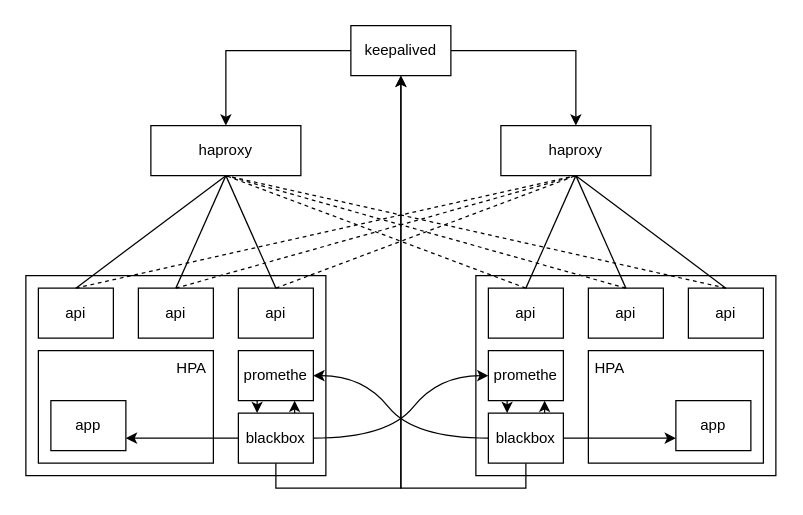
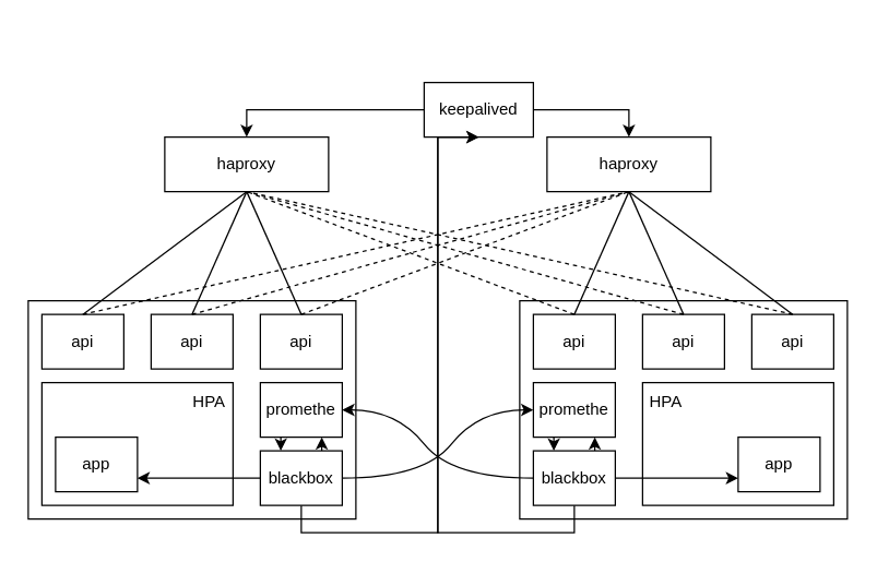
  <mxCell id="0" />
  <mxCell id="1" parent="0" />
  <mxCell id="2" value="haproxy" style="rounded=0;whiteSpace=wrap;html=1;" vertex="1" parent="1"><mxGeometry x="120" y="100" width="120" height="40" as="geometry" /></mxCell>
  <mxCell id="3" value="haproxy" style="rounded=0;whiteSpace=wrap;html=1;" vertex="1" parent="1"><mxGeometry x="400" y="100" width="120" height="40" as="geometry" /></mxCell>
  <mxCell id="4" style="edgeStyle=orthogonalEdgeStyle;rounded=0;orthogonalLoop=1;jettySize=auto;html=1;exitX=1;exitY=0.5;exitDx=0;exitDy=0;entryX=0.5;entryY=0;entryDx=0;entryDy=0;" edge="1" parent="1" source="6" target="3"><mxGeometry relative="1" as="geometry" /></mxCell>
  <mxCell id="5" style="edgeStyle=orthogonalEdgeStyle;rounded=0;orthogonalLoop=1;jettySize=auto;html=1;exitX=0;exitY=0.5;exitDx=0;exitDy=0;entryX=0.5;entryY=0;entryDx=0;entryDy=0;" edge="1" parent="1" source="6" target="2"><mxGeometry relative="1" as="geometry" /></mxCell>
- <mxCell id="6" value="keepalived" style="rounded=0;whiteSpace=wrap;html=1;" vertex="1" parent="1"><mxGeometry x="280" y="20" width="80" height="40" as="geometry" /></mxCell>
+ <mxCell id="6" value="keepalived" style="rounded=0;whiteSpace=wrap;html=1;" vertex="1" parent="1"><mxGeometry x="310" y="60" width="80" height="40" as="geometry" /></mxCell>
  <mxCell id="7" value="" style="rounded=0;whiteSpace=wrap;html=1;" vertex="1" parent="1"><mxGeometry x="20" y="220" width="240" height="160" as="geometry" /></mxCell>
  <mxCell id="8" value="" style="rounded=0;whiteSpace=wrap;html=1;" vertex="1" parent="1"><mxGeometry x="380" y="220" width="240" height="160" as="geometry" /></mxCell>
  <mxCell id="9" value="" style="endArrow=none;html=1;rounded=0;entryX=0.5;entryY=1;entryDx=0;entryDy=0;exitX=0.5;exitY=0;exitDx=0;exitDy=0;" edge="1" parent="1" source="10" target="2"><mxGeometry width="50" height="50" relative="1" as="geometry"><mxPoint x="60" y="170" as="sourcePoint" /><mxPoint x="330" y="280" as="targetPoint" /></mxGeometry></mxCell>
  <mxCell id="10" value="api" style="rounded=0;whiteSpace=wrap;html=1;" vertex="1" parent="1"><mxGeometry x="30" y="230" width="60" height="40" as="geometry" /></mxCell>
  <mxCell id="11" value="api" style="rounded=0;whiteSpace=wrap;html=1;" vertex="1" parent="1"><mxGeometry x="110" y="230" width="60" height="40" as="geometry" /></mxCell>
  <mxCell id="12" value="api" style="rounded=0;whiteSpace=wrap;html=1;" vertex="1" parent="1"><mxGeometry x="190" y="230" width="60" height="40" as="geometry" /></mxCell>
  <mxCell id="13" value="api" style="rounded=0;whiteSpace=wrap;html=1;" vertex="1" parent="1"><mxGeometry x="390" y="230" width="60" height="40" as="geometry" /></mxCell>
  <mxCell id="14" value="api" style="rounded=0;whiteSpace=wrap;html=1;" vertex="1" parent="1"><mxGeometry x="470" y="230" width="60" height="40" as="geometry" /></mxCell>
  <mxCell id="15" value="api" style="rounded=0;whiteSpace=wrap;html=1;" vertex="1" parent="1"><mxGeometry x="550" y="230" width="60" height="40" as="geometry" /></mxCell>
  <mxCell id="16" value="" style="endArrow=none;html=1;rounded=0;entryX=0.5;entryY=1;entryDx=0;entryDy=0;exitX=0.5;exitY=0;exitDx=0;exitDy=0;" edge="1" parent="1" source="11" target="2"><mxGeometry width="50" height="50" relative="1" as="geometry"><mxPoint x="280" y="330" as="sourcePoint" /><mxPoint x="330" y="280" as="targetPoint" /></mxGeometry></mxCell>
  <mxCell id="17" value="" style="endArrow=none;html=1;rounded=0;entryX=0.5;entryY=1;entryDx=0;entryDy=0;exitX=0.5;exitY=0;exitDx=0;exitDy=0;" edge="1" parent="1" source="12" target="2"><mxGeometry width="50" height="50" relative="1" as="geometry"><mxPoint x="280" y="330" as="sourcePoint" /><mxPoint x="330" y="280" as="targetPoint" /></mxGeometry></mxCell>
  <mxCell id="18" value="" style="endArrow=none;dashed=1;html=1;rounded=0;entryX=0.5;entryY=1;entryDx=0;entryDy=0;exitX=0.5;exitY=0;exitDx=0;exitDy=0;" edge="1" parent="1" source="15" target="2"><mxGeometry width="50" height="50" relative="1" as="geometry"><mxPoint x="280" y="330" as="sourcePoint" /><mxPoint x="330" y="280" as="targetPoint" /></mxGeometry></mxCell>
  <mxCell id="19" value="" style="endArrow=none;dashed=1;html=1;rounded=0;entryX=0.5;entryY=1;entryDx=0;entryDy=0;exitX=0.5;exitY=0;exitDx=0;exitDy=0;" edge="1" parent="1" source="14" target="2"><mxGeometry width="50" height="50" relative="1" as="geometry"><mxPoint x="280" y="330" as="sourcePoint" /><mxPoint x="330" y="280" as="targetPoint" /></mxGeometry></mxCell>
  <mxCell id="20" value="" style="endArrow=none;dashed=1;html=1;rounded=0;entryX=0.5;entryY=1;entryDx=0;entryDy=0;exitX=0.5;exitY=0;exitDx=0;exitDy=0;" edge="1" parent="1" source="13" target="2"><mxGeometry width="50" height="50" relative="1" as="geometry"><mxPoint x="280" y="330" as="sourcePoint" /><mxPoint x="330" y="280" as="targetPoint" /></mxGeometry></mxCell>
  <mxCell id="21" value="" style="endArrow=none;dashed=1;html=1;rounded=0;entryX=0.5;entryY=1;entryDx=0;entryDy=0;exitX=0.5;exitY=0;exitDx=0;exitDy=0;" edge="1" parent="1" source="10" target="3"><mxGeometry width="50" height="50" relative="1" as="geometry"><mxPoint x="280" y="330" as="sourcePoint" /><mxPoint x="330" y="280" as="targetPoint" /></mxGeometry></mxCell>
  <mxCell id="22" value="" style="endArrow=none;dashed=1;html=1;rounded=0;entryX=0.5;entryY=1;entryDx=0;entryDy=0;exitX=0.5;exitY=0;exitDx=0;exitDy=0;" edge="1" parent="1" source="11" target="3"><mxGeometry width="50" height="50" relative="1" as="geometry"><mxPoint x="280" y="330" as="sourcePoint" /><mxPoint x="330" y="280" as="targetPoint" /></mxGeometry></mxCell>
  <mxCell id="23" value="" style="endArrow=none;dashed=1;html=1;rounded=0;entryX=0.5;entryY=1;entryDx=0;entryDy=0;exitX=0.5;exitY=0;exitDx=0;exitDy=0;" edge="1" parent="1" source="12" target="3"><mxGeometry width="50" height="50" relative="1" as="geometry"><mxPoint x="280" y="330" as="sourcePoint" /><mxPoint x="330" y="280" as="targetPoint" /></mxGeometry></mxCell>
  <mxCell id="24" value="" style="endArrow=none;html=1;rounded=0;entryX=0.5;entryY=1;entryDx=0;entryDy=0;exitX=0.5;exitY=0;exitDx=0;exitDy=0;" edge="1" parent="1" source="13" target="3"><mxGeometry width="50" height="50" relative="1" as="geometry"><mxPoint x="280" y="330" as="sourcePoint" /><mxPoint x="330" y="280" as="targetPoint" /></mxGeometry></mxCell>
  <mxCell id="25" value="" style="endArrow=none;html=1;rounded=0;entryX=0.5;entryY=1;entryDx=0;entryDy=0;exitX=0.5;exitY=0;exitDx=0;exitDy=0;" edge="1" parent="1" source="14" target="3"><mxGeometry width="50" height="50" relative="1" as="geometry"><mxPoint x="280" y="330" as="sourcePoint" /><mxPoint x="330" y="280" as="targetPoint" /></mxGeometry></mxCell>
  <mxCell id="26" value="" style="endArrow=none;html=1;rounded=0;entryX=0.5;entryY=1;entryDx=0;entryDy=0;exitX=0.5;exitY=0;exitDx=0;exitDy=0;" edge="1" parent="1" source="15" target="3"><mxGeometry width="50" height="50" relative="1" as="geometry"><mxPoint x="280" y="330" as="sourcePoint" /><mxPoint x="330" y="280" as="targetPoint" /></mxGeometry></mxCell>
  <mxCell id="27" style="edgeStyle=orthogonalEdgeStyle;rounded=0;orthogonalLoop=1;jettySize=auto;html=1;exitX=0.5;exitY=1;exitDx=0;exitDy=0;entryX=0.5;entryY=1;entryDx=0;entryDy=0;" edge="1" parent="1" source="29" target="6"><mxGeometry relative="1" as="geometry"><mxPoint x="-70" y="60" as="targetPoint" /><Array as="points"><mxPoint x="220" y="390" /><mxPoint x="320" y="390" /></Array></mxGeometry></mxCell>
  <mxCell id="28" style="edgeStyle=orthogonalEdgeStyle;rounded=0;sketch=0;orthogonalLoop=1;jettySize=auto;html=1;exitX=0.75;exitY=0;exitDx=0;exitDy=0;entryX=0.75;entryY=1;entryDx=0;entryDy=0;" edge="1" parent="1" source="29" target="39"><mxGeometry relative="1" as="geometry" /></mxCell>
  <mxCell id="29" value="blackbox" style="rounded=0;whiteSpace=wrap;html=1;" vertex="1" parent="1"><mxGeometry x="190" y="330" width="60" height="40" as="geometry" /></mxCell>
  <mxCell id="30" style="edgeStyle=orthogonalEdgeStyle;rounded=0;orthogonalLoop=1;jettySize=auto;html=1;exitX=0.5;exitY=1;exitDx=0;exitDy=0;entryX=0.5;entryY=1;entryDx=0;entryDy=0;" edge="1" parent="1" source="32" target="6"><mxGeometry relative="1" as="geometry"><mxPoint x="340" y="90" as="targetPoint" /><Array as="points"><mxPoint x="420" y="390" /><mxPoint x="320" y="390" /></Array></mxGeometry></mxCell>
  <mxCell id="31" style="edgeStyle=orthogonalEdgeStyle;rounded=0;sketch=0;orthogonalLoop=1;jettySize=auto;html=1;exitX=0.75;exitY=0;exitDx=0;exitDy=0;entryX=0.75;entryY=1;entryDx=0;entryDy=0;" edge="1" parent="1" source="32" target="37"><mxGeometry relative="1" as="geometry" /></mxCell>
  <mxCell id="32" value="blackbox" style="rounded=0;whiteSpace=wrap;html=1;" vertex="1" parent="1"><mxGeometry x="390" y="330" width="60" height="40" as="geometry" /></mxCell>
  <mxCell id="33" value="&amp;nbsp;HPA" style="rounded=0;whiteSpace=wrap;html=1;align=left;verticalAlign=top;" vertex="1" parent="1"><mxGeometry x="470" y="280" width="140" height="90" as="geometry" /></mxCell>
  <mxCell id="34" value="app" style="rounded=0;whiteSpace=wrap;html=1;" vertex="1" parent="1"><mxGeometry x="540" y="320" width="60" height="40" as="geometry" /></mxCell>
  <mxCell id="35" style="edgeStyle=orthogonalEdgeStyle;rounded=0;orthogonalLoop=1;jettySize=auto;html=1;exitX=1;exitY=0.5;exitDx=0;exitDy=0;entryX=0;entryY=0.75;entryDx=0;entryDy=0;sketch=0;" edge="1" parent="1" source="32" target="34"><mxGeometry relative="1" as="geometry"><Array as="points"><mxPoint x="470" y="350" /><mxPoint x="470" y="350" /></Array></mxGeometry></mxCell>
  <mxCell id="36" style="edgeStyle=orthogonalEdgeStyle;rounded=0;sketch=0;orthogonalLoop=1;jettySize=auto;html=1;exitX=0.25;exitY=1;exitDx=0;exitDy=0;entryX=0.25;entryY=0;entryDx=0;entryDy=0;" edge="1" parent="1" source="37" target="32"><mxGeometry relative="1" as="geometry" /></mxCell>
  <mxCell id="37" value="promethe" style="rounded=0;whiteSpace=wrap;html=1;" vertex="1" parent="1"><mxGeometry x="390" y="280" width="60" height="40" as="geometry" /></mxCell>
  <mxCell id="38" style="edgeStyle=orthogonalEdgeStyle;rounded=0;sketch=0;orthogonalLoop=1;jettySize=auto;html=1;exitX=0.25;exitY=1;exitDx=0;exitDy=0;entryX=0.25;entryY=0;entryDx=0;entryDy=0;" edge="1" parent="1" source="39" target="29"><mxGeometry relative="1" as="geometry" /></mxCell>
  <mxCell id="39" value="promethe" style="rounded=0;whiteSpace=wrap;html=1;" vertex="1" parent="1"><mxGeometry x="190" y="280" width="60" height="40" as="geometry" /></mxCell>
  <mxCell id="40" value="&lt;div align=&quot;right&quot;&gt;HPA&amp;nbsp; &lt;/div&gt;" style="rounded=0;whiteSpace=wrap;html=1;align=right;verticalAlign=top;" vertex="1" parent="1"><mxGeometry x="30" y="280" width="140" height="90" as="geometry" /></mxCell>
  <mxCell id="41" style="edgeStyle=orthogonalEdgeStyle;rounded=0;sketch=0;orthogonalLoop=1;jettySize=auto;html=1;exitX=0;exitY=0.5;exitDx=0;exitDy=0;entryX=1;entryY=0.75;entryDx=0;entryDy=0;" edge="1" parent="1" source="29" target="42"><mxGeometry relative="1" as="geometry"><Array as="points"><mxPoint x="180" y="350" /><mxPoint x="180" y="350" /></Array></mxGeometry></mxCell>
  <mxCell id="42" value="app" style="rounded=0;whiteSpace=wrap;html=1;" vertex="1" parent="1"><mxGeometry x="40" y="320" width="60" height="40" as="geometry" /></mxCell>
  <mxCell id="43" value="" style="curved=1;endArrow=classic;html=1;rounded=0;shadow=0;sketch=0;jumpSize=6;entryX=0;entryY=0.5;entryDx=0;entryDy=0;exitX=1;exitY=0.5;exitDx=0;exitDy=0;" edge="1" parent="1" source="29" target="37"><mxGeometry width="50" height="50" relative="1" as="geometry"><mxPoint x="-60" y="230" as="sourcePoint" /><mxPoint x="-10" y="180" as="targetPoint" /><Array as="points"><mxPoint x="310" y="350" /><mxPoint x="350" y="300" /></Array></mxGeometry></mxCell>
  <mxCell id="44" value="" style="curved=1;endArrow=classic;html=1;rounded=0;shadow=0;sketch=0;jumpSize=6;entryX=1;entryY=0.5;entryDx=0;entryDy=0;exitX=0;exitY=0.5;exitDx=0;exitDy=0;" edge="1" parent="1" source="32" target="39"><mxGeometry width="50" height="50" relative="1" as="geometry"><mxPoint x="360" y="370" as="sourcePoint" /><mxPoint x="280" y="270" as="targetPoint" /><Array as="points"><mxPoint x="330" y="350" /><mxPoint x="290" y="300" /></Array></mxGeometry></mxCell>
